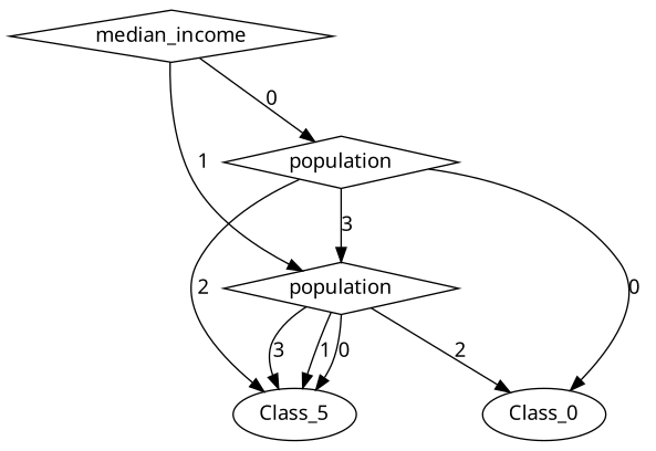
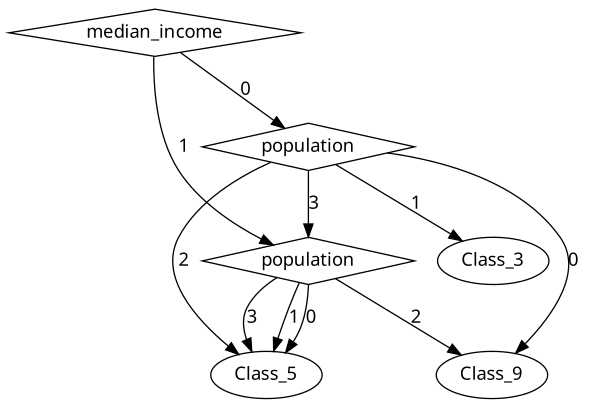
  digraph {
    fontname="Noto Sans"
    node [fontname="Noto Sans"]
    edge [fontname="Noto Sans"]
    n1 [label=Class_5]
-   n2 [label=Class_0]
+   n2 [label=Class_9]
+   n3 [label=Class_3]
    n4 [label=population shape=diamond]
    n5 [label=population shape=diamond]
    n6 [label=median_income shape=diamond]
    n4 -> n1 [label=3]
    n4 -> n1 [label=1]
    n4 -> n1 [label=0]
    n4 -> n2 [label=2]
    n5 -> n1 [label=2]
    n5 -> n2 [label=0]
+   n5 -> n3 [label=1]
    n5 -> n4 [label=3]
    n6 -> n4 [label=1]
    n6 -> n5 [label=0]
  }
